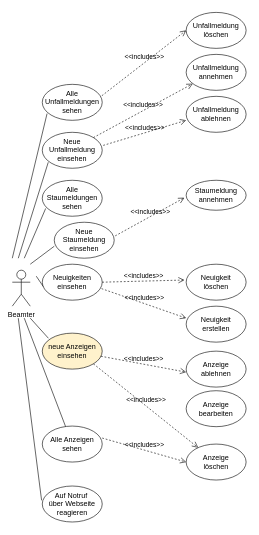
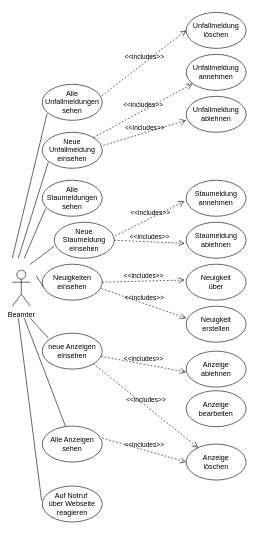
  <mxCell id="0" />
  <mxCell id="1" parent="0" />
  <mxCell id="2" value="Beamter" style="shape=umlActor;verticalLabelPosition=bottom;verticalAlign=top;html=1;outlineConnect=0;" vertex="1" parent="1"><mxGeometry x="20" y="450" width="30" height="60" as="geometry" /></mxCell>
  <mxCell id="3" value="Neuigkeit&lt;br&gt;erstellen" style="ellipse;whiteSpace=wrap;html=1;" vertex="1" parent="1"><mxGeometry x="310" y="510" width="100" height="60" as="geometry" /></mxCell>
- <mxCell id="4" value="Neuigkeit&lt;br&gt;löschen" style="ellipse;whiteSpace=wrap;html=1;" vertex="1" parent="1"><mxGeometry x="310" y="440" width="100" height="60" as="geometry" /></mxCell>
+ <mxCell id="4" value="Neuigkeit&lt;br&gt;über" style="ellipse;whiteSpace=wrap;html=1;" vertex="1" parent="1"><mxGeometry x="310" y="440" width="100" height="60" as="geometry" /></mxCell>
  <mxCell id="5" value="Neuigkeiten&lt;br&gt;einsehen" style="ellipse;whiteSpace=wrap;html=1;" vertex="1" parent="1"><mxGeometry x="70" y="440" width="100" height="60" as="geometry" /></mxCell>
  <mxCell id="6" value="Neue Staumeldung&lt;br&gt;einsehen" style="ellipse;whiteSpace=wrap;html=1;" vertex="1" parent="1"><mxGeometry x="90" y="370" width="100" height="60" as="geometry" /></mxCell>
- <mxCell id="7" value="Staumeldung&lt;br&gt;annehmen" style="ellipse;whiteSpace=wrap;html=1;" vertex="1" parent="1"><mxGeometry x="310" y="300" width="100" height="50" as="geometry" /></mxCell>
+ <mxCell id="7" value="Staumeldung&lt;br&gt;annehmen" style="ellipse;whiteSpace=wrap;html=1;" vertex="1" parent="1"><mxGeometry x="310" y="300" width="100" height="60" as="geometry" /></mxCell>
+ <mxCell id="8" value="Staumeldung&lt;br&gt;ablehnen" style="ellipse;whiteSpace=wrap;html=1;" vertex="1" parent="1"><mxGeometry x="310" y="370" width="100" height="60" as="geometry" /></mxCell>
  <mxCell id="9" value="Alle Staumeldungen&lt;br&gt;sehen" style="ellipse;whiteSpace=wrap;html=1;" vertex="1" parent="1"><mxGeometry x="70" y="300" width="100" height="60" as="geometry" /></mxCell>
  <mxCell id="10" value="Neue Unfallmeldung&lt;br&gt;einsehen" style="ellipse;whiteSpace=wrap;html=1;" vertex="1" parent="1"><mxGeometry x="70" y="220" width="100" height="60" as="geometry" /></mxCell>
  <mxCell id="11" value="Unfallmeldung&lt;br&gt;annehmen" style="ellipse;whiteSpace=wrap;html=1;" vertex="1" parent="1"><mxGeometry x="310" y="90" width="100" height="60" as="geometry" /></mxCell>
  <mxCell id="12" value="Unfallmeldung&lt;br&gt;ablehnen" style="ellipse;whiteSpace=wrap;html=1;" vertex="1" parent="1"><mxGeometry x="310" y="160" width="100" height="60" as="geometry" /></mxCell>
  <mxCell id="13" value="Unfallmeldung&lt;br&gt;löschen" style="ellipse;whiteSpace=wrap;html=1;" vertex="1" parent="1"><mxGeometry x="310" y="20" width="100" height="60" as="geometry" /></mxCell>
  <mxCell id="14" value="Alle Unfallmeldungen&lt;br&gt;sehen" style="ellipse;whiteSpace=wrap;html=1;" vertex="1" parent="1"><mxGeometry x="70" y="140" width="100" height="60" as="geometry" /></mxCell>
  <mxCell id="15" value="Anzeige&lt;br&gt;bearbeiten" style="ellipse;whiteSpace=wrap;html=1;" vertex="1" parent="1"><mxGeometry x="310" y="651" width="100" height="60" as="geometry" /></mxCell>
  <mxCell id="16" value="Anzeige&lt;br&gt;ablehnen" style="ellipse;whiteSpace=wrap;html=1;" vertex="1" parent="1"><mxGeometry x="310" y="585" width="100" height="60" as="geometry" /></mxCell>
- <mxCell id="17" value="neue Anzeigen&lt;br&gt;einsehen" style="ellipse;whiteSpace=wrap;html=1;fillColor=#fff2cc;" vertex="1" parent="1"><mxGeometry x="70" y="555" width="100" height="60" as="geometry" /></mxCell>
+ <mxCell id="17" value="neue Anzeigen&lt;br&gt;einsehen" style="ellipse;whiteSpace=wrap;html=1;" vertex="1" parent="1"><mxGeometry x="70" y="555" width="100" height="60" as="geometry" /></mxCell>
  <mxCell id="18" value="Alle Anzeigen&lt;br&gt;sehen" style="ellipse;whiteSpace=wrap;html=1;" vertex="1" parent="1"><mxGeometry x="70" y="710" width="100" height="60" as="geometry" /></mxCell>
  <mxCell id="19" value="Anzeige&lt;br&gt;löschen" style="ellipse;whiteSpace=wrap;html=1;" vertex="1" parent="1"><mxGeometry x="310" y="740" width="100" height="60" as="geometry" /></mxCell>
  <mxCell id="20" value="Auf Notruf&amp;nbsp;&lt;br&gt;über Webseite&lt;br&gt;reagieren" style="ellipse;whiteSpace=wrap;html=1;" vertex="1" parent="1"><mxGeometry x="70" y="810" width="100" height="60" as="geometry" /></mxCell>
  <mxCell id="21" value="" style="endArrow=none;html=1;rounded=0;entryX=0.017;entryY=0.621;entryDx=0;entryDy=0;entryPerimeter=0;" edge="1" parent="1" target="5"><mxGeometry width="50" height="50" relative="1" as="geometry"><mxPoint x="60" y="460" as="sourcePoint" /><mxPoint x="240" y="460" as="targetPoint" /></mxGeometry></mxCell>
  <mxCell id="22" value="" style="endArrow=none;html=1;rounded=0;entryX=0;entryY=0.667;entryDx=0;entryDy=0;entryPerimeter=0;" edge="1" parent="1" target="6"><mxGeometry width="50" height="50" relative="1" as="geometry"><mxPoint x="50" y="440" as="sourcePoint" /><mxPoint x="240" y="290" as="targetPoint" /></mxGeometry></mxCell>
  <mxCell id="23" value="" style="endArrow=none;html=1;rounded=0;entryX=0.057;entryY=0.783;entryDx=0;entryDy=0;entryPerimeter=0;" edge="1" parent="1" target="9"><mxGeometry width="50" height="50" relative="1" as="geometry"><mxPoint x="40" y="430" as="sourcePoint" /><mxPoint x="240" y="290" as="targetPoint" /></mxGeometry></mxCell>
  <mxCell id="24" value="" style="endArrow=none;html=1;rounded=0;entryX=0.1;entryY=0.833;entryDx=0;entryDy=0;entryPerimeter=0;" edge="1" parent="1" target="10"><mxGeometry width="50" height="50" relative="1" as="geometry"><mxPoint x="30" y="430" as="sourcePoint" /><mxPoint x="240" y="290" as="targetPoint" /></mxGeometry></mxCell>
  <mxCell id="25" value="" style="endArrow=none;html=1;rounded=0;entryX=0.08;entryY=0.812;entryDx=0;entryDy=0;entryPerimeter=0;" edge="1" parent="1" target="14"><mxGeometry width="50" height="50" relative="1" as="geometry"><mxPoint x="20" y="430" as="sourcePoint" /><mxPoint x="240" y="300" as="targetPoint" /></mxGeometry></mxCell>
  <mxCell id="26" value="" style="endArrow=none;html=1;rounded=0;entryX=0.103;entryY=0.143;entryDx=0;entryDy=0;entryPerimeter=0;" edge="1" parent="1" target="17"><mxGeometry width="50" height="50" relative="1" as="geometry"><mxPoint x="50" y="530" as="sourcePoint" /><mxPoint x="240" y="580" as="targetPoint" /></mxGeometry></mxCell>
  <mxCell id="27" value="" style="endArrow=none;html=1;rounded=0;" edge="1" parent="1" target="18"><mxGeometry width="50" height="50" relative="1" as="geometry"><mxPoint x="40" y="530" as="sourcePoint" /><mxPoint x="240" y="580" as="targetPoint" /></mxGeometry></mxCell>
  <mxCell id="28" value="" style="endArrow=none;html=1;rounded=0;entryX=-0.011;entryY=0.398;entryDx=0;entryDy=0;entryPerimeter=0;" edge="1" parent="1" target="20"><mxGeometry width="50" height="50" relative="1" as="geometry"><mxPoint x="30" y="530" as="sourcePoint" /><mxPoint x="240" y="580" as="targetPoint" /></mxGeometry></mxCell>
  <mxCell id="29" value="&amp;lt;&amp;lt;includes&amp;gt;&amp;gt;" style="endArrow=open;startArrow=none;endFill=0;startFill=0;endSize=8;html=1;verticalAlign=bottom;dashed=1;labelBackgroundColor=none;rounded=0;exitX=1.017;exitY=0.379;exitDx=0;exitDy=0;exitPerimeter=0;entryX=-0.029;entryY=0.583;entryDx=0;entryDy=0;entryPerimeter=0;" edge="1" parent="1" source="6" target="7"><mxGeometry width="160" relative="1" as="geometry"><mxPoint x="140" y="320" as="sourcePoint" /><mxPoint x="300" y="320" as="targetPoint" /></mxGeometry></mxCell>
+ <mxCell id="30" value="&amp;lt;&amp;lt;includes&amp;gt;&amp;gt;" style="endArrow=open;startArrow=none;endFill=0;startFill=0;endSize=8;html=1;verticalAlign=bottom;dashed=1;labelBackgroundColor=none;rounded=0;exitX=1;exitY=0.5;exitDx=0;exitDy=0;entryX=-0.023;entryY=0.588;entryDx=0;entryDy=0;entryPerimeter=0;" edge="1" parent="1" source="6" target="8"><mxGeometry width="160" relative="1" as="geometry"><mxPoint x="181.7" y="402.74" as="sourcePoint" /><mxPoint x="317.1" y="344.98" as="targetPoint" /></mxGeometry></mxCell>
  <mxCell id="31" value="&amp;lt;&amp;lt;includes&amp;gt;&amp;gt;" style="endArrow=open;startArrow=none;endFill=0;startFill=0;endSize=8;html=1;verticalAlign=bottom;dashed=1;labelBackgroundColor=none;rounded=0;exitX=1;exitY=0.5;exitDx=0;exitDy=0;entryX=-0.029;entryY=0.44;entryDx=0;entryDy=0;entryPerimeter=0;" edge="1" parent="1" source="5" target="4"><mxGeometry width="160" relative="1" as="geometry"><mxPoint x="180" y="410" as="sourcePoint" /><mxPoint x="317.7" y="415.28" as="targetPoint" /></mxGeometry></mxCell>
  <mxCell id="32" value="&amp;lt;&amp;lt;includes&amp;gt;&amp;gt;" style="endArrow=open;startArrow=none;endFill=0;startFill=0;endSize=8;html=1;verticalAlign=bottom;dashed=1;labelBackgroundColor=none;rounded=0;exitX=1.017;exitY=0.364;exitDx=0;exitDy=0;entryX=0;entryY=0.667;entryDx=0;entryDy=0;entryPerimeter=0;exitPerimeter=0;" edge="1" parent="1" source="10" target="12"><mxGeometry width="160" relative="1" as="geometry"><mxPoint x="200" y="430" as="sourcePoint" /><mxPoint x="337.7" y="435.28" as="targetPoint" /></mxGeometry></mxCell>
  <mxCell id="33" value="&amp;lt;&amp;lt;includes&amp;gt;&amp;gt;" style="endArrow=open;startArrow=none;endFill=0;startFill=0;endSize=8;html=1;verticalAlign=bottom;dashed=1;labelBackgroundColor=none;rounded=0;exitX=1;exitY=0;exitDx=0;exitDy=0;entryX=0.109;entryY=0.817;entryDx=0;entryDy=0;entryPerimeter=0;" edge="1" parent="1" source="10" target="11"><mxGeometry width="160" relative="1" as="geometry"><mxPoint x="210" y="440" as="sourcePoint" /><mxPoint x="347.7" y="445.28" as="targetPoint" /></mxGeometry></mxCell>
  <mxCell id="34" value="&amp;lt;&amp;lt;includes&amp;gt;&amp;gt;" style="endArrow=open;startArrow=none;endFill=0;startFill=0;endSize=8;html=1;verticalAlign=bottom;dashed=1;labelBackgroundColor=none;rounded=0;exitX=0.994;exitY=0.317;exitDx=0;exitDy=0;entryX=0;entryY=0.5;entryDx=0;entryDy=0;exitPerimeter=0;" edge="1" parent="1" source="14" target="13"><mxGeometry width="160" relative="1" as="geometry"><mxPoint x="220" y="450" as="sourcePoint" /><mxPoint x="357.7" y="455.28" as="targetPoint" /></mxGeometry></mxCell>
  <mxCell id="35" value="&amp;lt;&amp;lt;includes&amp;gt;&amp;gt;" style="endArrow=open;startArrow=none;endFill=0;startFill=0;endSize=8;html=1;verticalAlign=bottom;dashed=1;labelBackgroundColor=none;rounded=0;entryX=0;entryY=0.583;entryDx=0;entryDy=0;entryPerimeter=0;" edge="1" parent="1" source="17" target="16"><mxGeometry width="160" relative="1" as="geometry"><mxPoint x="180" y="480" as="sourcePoint" /><mxPoint x="317.1" y="476.4" as="targetPoint" /></mxGeometry></mxCell>
  <mxCell id="36" value="&amp;lt;&amp;lt;includes&amp;gt;&amp;gt;" style="endArrow=open;startArrow=none;endFill=0;startFill=0;endSize=8;html=1;verticalAlign=bottom;dashed=1;labelBackgroundColor=none;rounded=0;exitX=1;exitY=1;exitDx=0;exitDy=0;" edge="1" parent="1" source="17" target="19"><mxGeometry width="160" relative="1" as="geometry"><mxPoint x="190" y="490" as="sourcePoint" /><mxPoint x="327.1" y="486.4" as="targetPoint" /></mxGeometry></mxCell>
  <mxCell id="37" value="&amp;lt;&amp;lt;includes&amp;gt;&amp;gt;" style="endArrow=open;startArrow=none;endFill=0;startFill=0;endSize=8;html=1;verticalAlign=bottom;dashed=1;labelBackgroundColor=none;rounded=0;exitX=1;exitY=0.333;exitDx=0;exitDy=0;entryX=0;entryY=0.5;entryDx=0;entryDy=0;exitPerimeter=0;" edge="1" parent="1" source="18" target="19"><mxGeometry width="160" relative="1" as="geometry"><mxPoint x="200" y="500" as="sourcePoint" /><mxPoint x="337.1" y="496.4" as="targetPoint" /></mxGeometry></mxCell>
  <mxCell id="38" value="&amp;lt;&amp;lt;includes&amp;gt;&amp;gt;" style="endArrow=open;startArrow=none;endFill=0;startFill=0;endSize=8;html=1;verticalAlign=bottom;dashed=1;labelBackgroundColor=none;rounded=0;exitX=0.989;exitY=0.679;exitDx=0;exitDy=0;entryX=0;entryY=0.333;entryDx=0;entryDy=0;entryPerimeter=0;exitPerimeter=0;" edge="1" parent="1" source="5" target="3"><mxGeometry width="160" relative="1" as="geometry"><mxPoint x="180" y="480" as="sourcePoint" /><mxPoint x="317.1" y="476.4" as="targetPoint" /></mxGeometry></mxCell>
